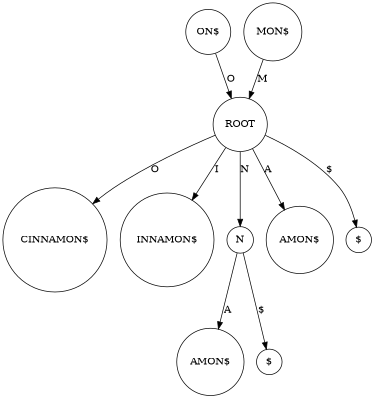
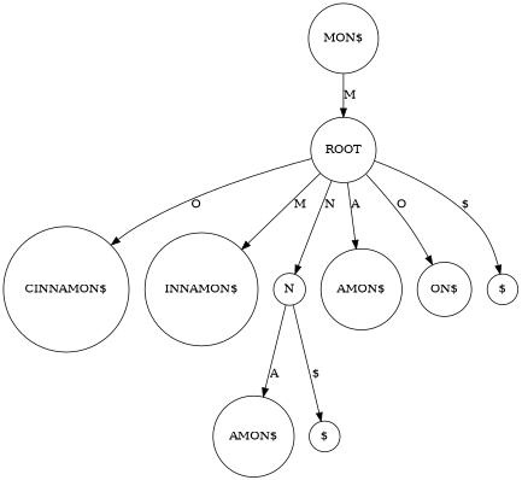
  digraph {
    node [shape=circle]
    n1 [label=ROOT]
    n2 [label="CINNAMON$"]
    n3 [label="INNAMON$"]
    n4 [label=N]
    n5 [label="AMON$"]
    n6 [label="ON$"]
    n7 [label="$"]
    n8 [label="AMON$"]
    n9 [label="$"]
    n10 [label="MON$"]
    n1 -> n2 [label=O]
-   n1 -> n3 [label=I]
+   n1 -> n3 [label=M]
    n1 -> n4 [label=N]
    n1 -> n5 [label=A]
-   n6 -> n1 [label=O]
+   n1 -> n6 [label=O]
    n1 -> n7 [label="$"]
    n4 -> n8 [label=A]
    n4 -> n9 [label="$"]
    n10 -> n1 [label=M]
  }
